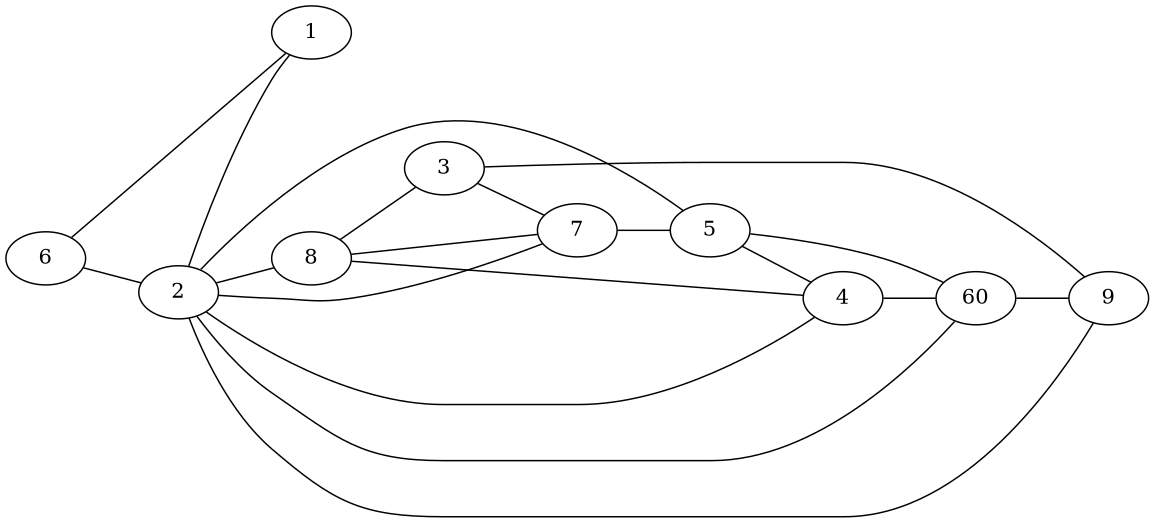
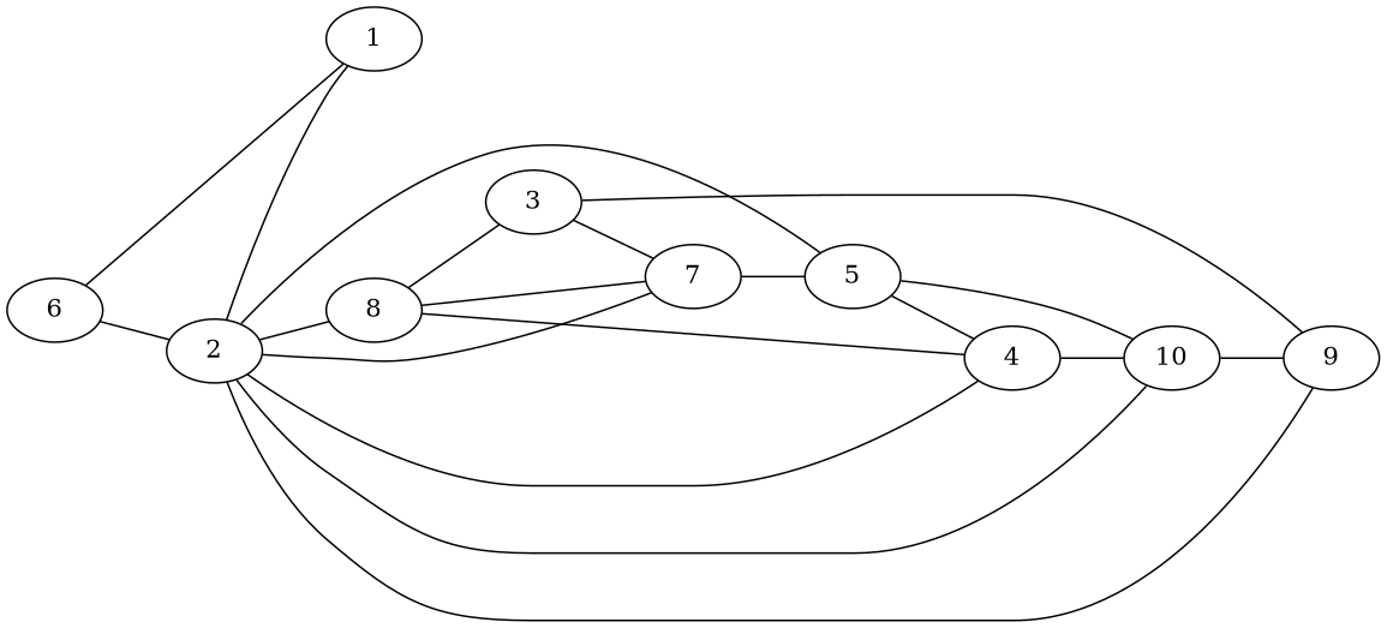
  graph {
    rankdir=LR
    2
    1
    5
    8
    4
    3
    7
    9
-   10 [label=60]
+   10
    6
    2 -- 1
    2 -- 5
    2 -- 8
    5 -- 4
    8 -- 4
    8 -- 3
    4 -- 2
    4 -- 10
    3 -- 7
    3 -- 9
    7 -- 2
    7 -- 5
    7 -- 8
    9 -- 2
    10 -- 2
    10 -- 5
    10 -- 9
    6 -- 2
    6 -- 1
  }
